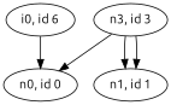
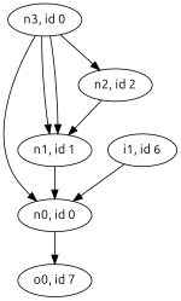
  digraph {
    fontname=Ubuntu
    node [fontname=Ubuntu]
    edge [fontname=Ubuntu]
    n1 [label="n0, id 0"]
+   n2 [label="o0, id 7"]
    n3 [label="n1, id 1"]
-   n5 [label="n3, id 3"]
-   n6 [label="i0, id 6"]
+   n4 [label="n2, id 2"]
+   n5 [label="n3, id 0"]
+   n6 [label="i1, id 6"]
+   n1 -> n2
+   n3 -> n1
+   n4 -> n3
    n5 -> n1
    n5 -> n3
    n5 -> n3
+   n5 -> n4
    n6 -> n1
  }
